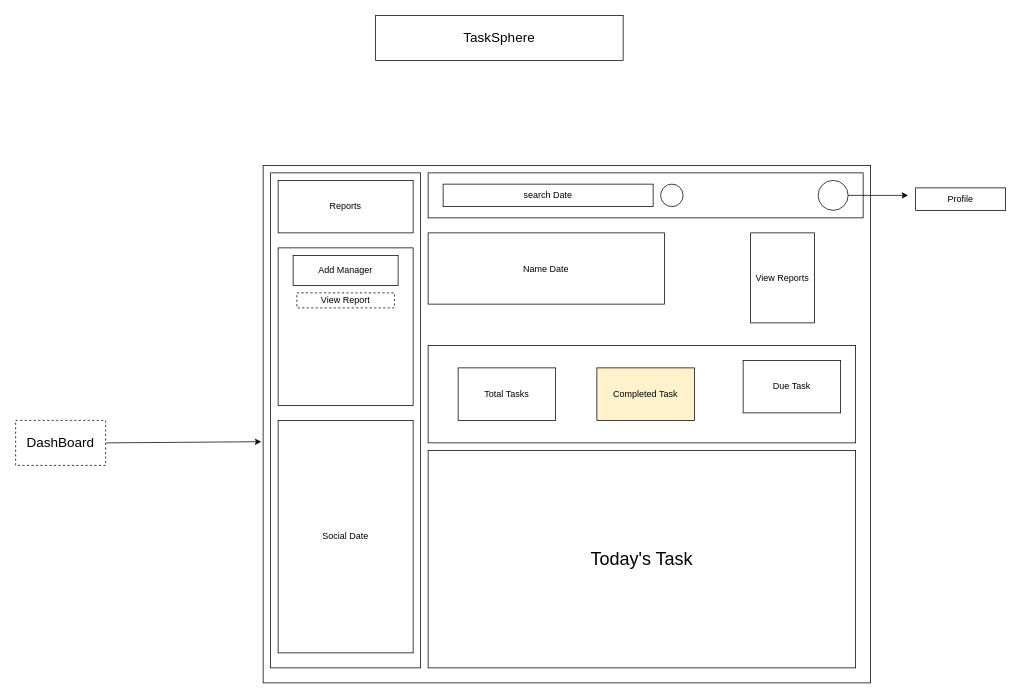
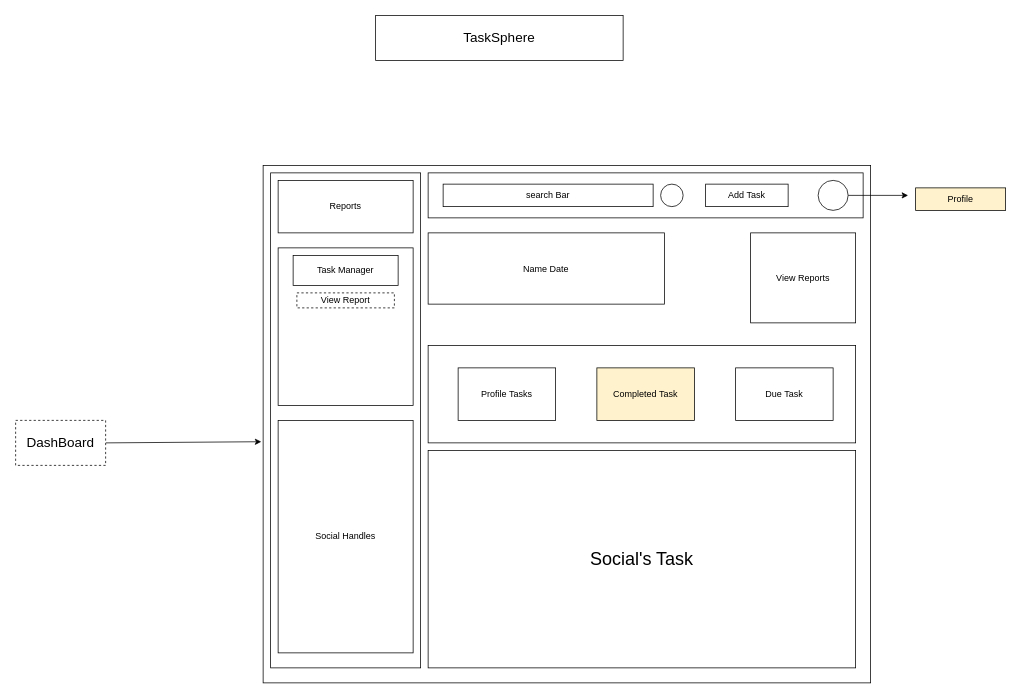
  <mxCell id="0" />
  <mxCell id="1" parent="0" />
  <mxCell id="2" value="" style="whiteSpace=wrap;html=1;" parent="1" vertex="1"><mxGeometry y="220" width="810" height="690" as="geometry" x="350" /></mxCell>
  <mxCell id="3" value="" style="whiteSpace=wrap;html=1;" parent="1" vertex="1"><mxGeometry x="570" y="230" width="580" height="60" as="geometry" /></mxCell>
- <mxCell id="4" value="search Date" style="whiteSpace=wrap;html=1;" parent="1" vertex="1"><mxGeometry x="590" y="245" width="280" height="30" as="geometry" /></mxCell>
+ <mxCell id="4" value="search Bar" style="whiteSpace=wrap;html=1;" parent="1" vertex="1"><mxGeometry x="590" y="245" width="280" height="30" as="geometry" /></mxCell>
  <mxCell id="5" value="" style="ellipse;whiteSpace=wrap;html=1;" parent="1" vertex="1"><mxGeometry x="880" y="245" width="30" height="30" as="geometry" /></mxCell>
+ <mxCell id="6" value="Add Task" style="whiteSpace=wrap;html=1;" parent="1" vertex="1"><mxGeometry x="940" y="245" width="110" height="30" as="geometry" /></mxCell>
  <mxCell id="7" style="edgeStyle=none;html=1;exitX=1;exitY=0.5;exitDx=0;exitDy=0;" parent="1" source="8" edge="1"><mxGeometry relative="1" as="geometry"><mxPoint x="1210" y="260" as="targetPoint" /></mxGeometry></mxCell>
  <mxCell id="8" value="" style="ellipse;whiteSpace=wrap;html=1;" parent="1" vertex="1"><mxGeometry x="1090" y="240" width="40" height="40" as="geometry" /></mxCell>
- <mxCell id="9" value="Profile" style="whiteSpace=wrap;html=1;" parent="1" vertex="1"><mxGeometry x="1220" y="250" width="120" height="30" as="geometry" /></mxCell>
+ <mxCell id="9" value="Profile" style="whiteSpace=wrap;html=1;fillColor=#fff2cc;" parent="1" vertex="1"><mxGeometry x="1220" y="250" width="120" height="30" as="geometry" /></mxCell>
  <mxCell id="10" value="" style="whiteSpace=wrap;html=1;" parent="1" vertex="1"><mxGeometry x="360" y="230" width="200" height="660" as="geometry" /></mxCell>
  <mxCell id="11" value="Reports" style="whiteSpace=wrap;html=1;" parent="1" vertex="1"><mxGeometry x="370" y="240" width="180" height="70" as="geometry" /></mxCell>
  <mxCell id="12" value="" style="whiteSpace=wrap;html=1;" parent="1" vertex="1"><mxGeometry x="370" y="330" width="180" height="210" as="geometry" /></mxCell>
- <mxCell id="13" value="Add Manager" style="whiteSpace=wrap;html=1;" parent="1" vertex="1"><mxGeometry x="390" y="340" width="140" height="40" as="geometry" /></mxCell>
+ <mxCell id="13" value="Task Manager" style="whiteSpace=wrap;html=1;" parent="1" vertex="1"><mxGeometry x="390" y="340" width="140" height="40" as="geometry" /></mxCell>
  <mxCell id="14" value="View Report" style="whiteSpace=wrap;html=1;dashed=1;" parent="1" vertex="1"><mxGeometry x="395" y="390" width="130" height="20" as="geometry" /></mxCell>
- <mxCell id="15" value="Social Date" style="whiteSpace=wrap;html=1;" parent="1" vertex="1"><mxGeometry x="370" y="560" width="180" height="310" as="geometry" /></mxCell>
+ <mxCell id="15" value="Social Handles" style="whiteSpace=wrap;html=1;" parent="1" vertex="1"><mxGeometry x="370" y="560" width="180" height="310" as="geometry" /></mxCell>
  <mxCell id="16" value="Name Date" style="whiteSpace=wrap;html=1;" parent="1" vertex="1"><mxGeometry x="570" y="310" width="315" height="95" as="geometry" /></mxCell>
- <mxCell id="17" value="View Reports" style="whiteSpace=wrap;html=1;" parent="1" vertex="1"><mxGeometry x="1000" y="310" width="85" height="120" as="geometry" /></mxCell>
- <mxCell id="18" value="&lt;font style=&quot;font-size: 24px;&quot;&gt;Today's Task&lt;/font&gt;" style="whiteSpace=wrap;html=1;" parent="1" vertex="1"><mxGeometry x="570" y="600" width="570" height="290" as="geometry" /></mxCell>
+ <mxCell id="17" value="View Reports" style="whiteSpace=wrap;html=1;" parent="1" vertex="1"><mxGeometry x="1000" y="310" width="140" height="120" as="geometry" /></mxCell>
+ <mxCell id="18" value="&lt;font style=&quot;font-size: 24px;&quot;&gt;Social's Task&lt;/font&gt;" style="whiteSpace=wrap;html=1;" parent="1" vertex="1"><mxGeometry x="570" y="600" width="570" height="290" as="geometry" /></mxCell>
  <mxCell id="19" value="" style="whiteSpace=wrap;html=1;" parent="1" vertex="1"><mxGeometry x="570" y="460" width="570" height="130" as="geometry" /></mxCell>
- <mxCell id="20" value="Total Tasks" style="whiteSpace=wrap;html=1;" parent="1" vertex="1"><mxGeometry x="610" y="490" width="130" height="70" as="geometry" /></mxCell>
+ <mxCell id="20" value="Profile Tasks" style="whiteSpace=wrap;html=1;" parent="1" vertex="1"><mxGeometry x="610" y="490" width="130" height="70" as="geometry" /></mxCell>
  <mxCell id="21" value="Completed Task" style="whiteSpace=wrap;html=1;fillColor=#fff2cc;" parent="1" vertex="1"><mxGeometry x="795" y="490" width="130" height="70" as="geometry" /></mxCell>
- <mxCell id="22" value="Due Task" style="whiteSpace=wrap;html=1;" parent="1" vertex="1"><mxGeometry x="990" y="480" width="130" height="70" as="geometry" /></mxCell>
+ <mxCell id="22" value="Due Task" style="whiteSpace=wrap;html=1;" parent="1" vertex="1"><mxGeometry x="980" y="490" width="130" height="70" as="geometry" /></mxCell>
  <mxCell id="23" value="&lt;font style=&quot;font-size: 18px;&quot;&gt;TaskSphere&lt;/font&gt;" style="whiteSpace=wrap;html=1;" vertex="1" parent="1"><mxGeometry x="500" y="20" width="330" height="60" as="geometry" /></mxCell>
  <mxCell id="24" style="edgeStyle=none;html=1;exitX=1;exitY=0.5;exitDx=0;exitDy=0;entryX=-0.003;entryY=0.534;entryDx=0;entryDy=0;entryPerimeter=0;fontSize=18;" edge="1" parent="1" source="25" target="2"><mxGeometry relative="1" as="geometry" /></mxCell>
  <mxCell id="25" value="DashBoard" style="whiteSpace=wrap;html=1;fontSize=18;dashed=1;" vertex="1" parent="1"><mxGeometry x="20" y="560" width="120" height="60" as="geometry" /></mxCell>
